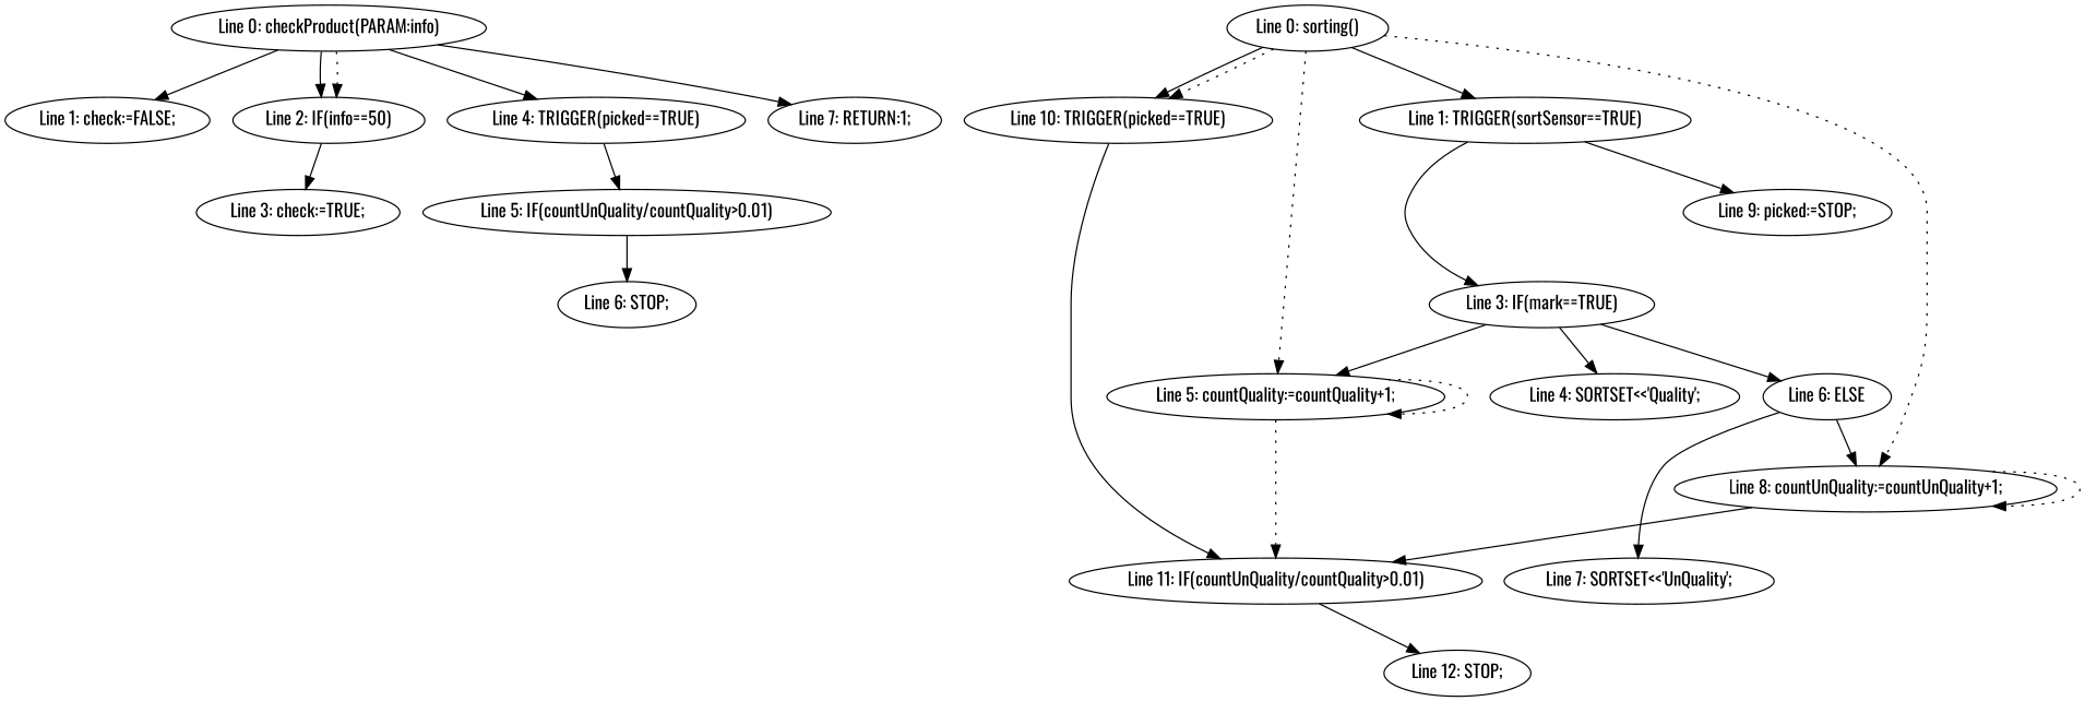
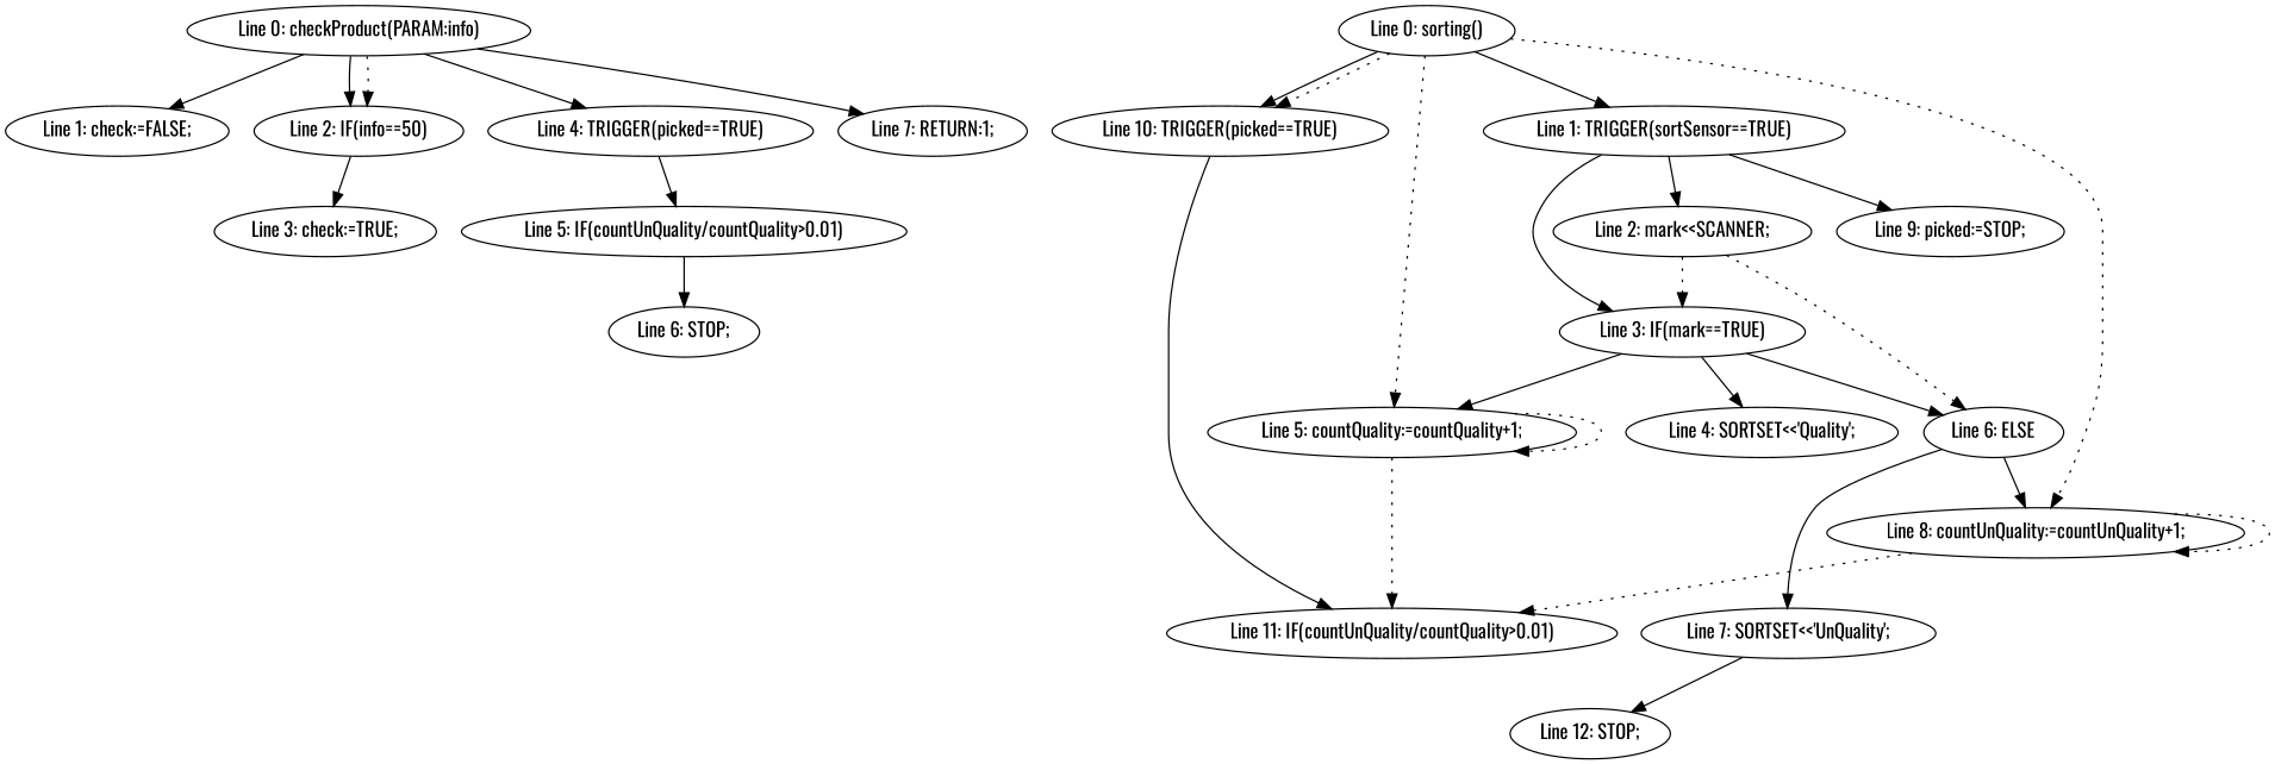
  digraph {
    fontname=Oswald
    node [fontname=Oswald]
    edge [fontname=Oswald]
    "Line 0: checkProduct(PARAM:info)"
    "Line 1: check:=FALSE;"
    "Line 2: IF(info==50)"
    "Line 4: TRIGGER(picked==TRUE)"
    "Line 7: RETURN:1;"
    "Line 3: check:=TRUE;"
    "Line 5: IF(countUnQuality/countQuality>0.01)"
    "Line 6: STOP;"
    "Line 0: sorting()"
    "Line 1: TRIGGER(sortSensor==TRUE)"
    "Line 10: TRIGGER(picked==TRUE)"
    "Line 5: countQuality:=countQuality+1;"
    "Line 8: countUnQuality:=countUnQuality+1;"
+   "Line 2: mark<<SCANNER;"
    "Line 3: IF(mark==TRUE)"
    n16 [label="Line 9: picked:=STOP;"]
    "Line 11: IF(countUnQuality/countQuality>0.01)"
    "Line 12: STOP;"
    "Line 6: ELSE"
    "Line 4: SORTSET<<'Quality';"
    "Line 7: SORTSET<<'UnQuality';"
    "Line 0: checkProduct(PARAM:info)" -> "Line 1: check:=FALSE;"
    "Line 0: checkProduct(PARAM:info)" -> "Line 2: IF(info==50)"
    "Line 0: checkProduct(PARAM:info)" -> "Line 2: IF(info==50)" [style=dotted]
    "Line 0: checkProduct(PARAM:info)" -> "Line 4: TRIGGER(picked==TRUE)"
    "Line 0: checkProduct(PARAM:info)" -> "Line 7: RETURN:1;"
    "Line 2: IF(info==50)" -> "Line 3: check:=TRUE;"
    "Line 4: TRIGGER(picked==TRUE)" -> "Line 5: IF(countUnQuality/countQuality>0.01)"
    "Line 5: IF(countUnQuality/countQuality>0.01)" -> "Line 6: STOP;"
    "Line 0: sorting()" -> "Line 1: TRIGGER(sortSensor==TRUE)"
    "Line 0: sorting()" -> "Line 10: TRIGGER(picked==TRUE)"
    "Line 0: sorting()" -> "Line 10: TRIGGER(picked==TRUE)" [style=dotted]
    "Line 0: sorting()" -> "Line 5: countQuality:=countQuality+1;" [style=dotted]
    "Line 0: sorting()" -> "Line 8: countUnQuality:=countUnQuality+1;" [style=dotted]
+   "Line 1: TRIGGER(sortSensor==TRUE)" -> "Line 2: mark<<SCANNER;"
    "Line 1: TRIGGER(sortSensor==TRUE)" -> "Line 3: IF(mark==TRUE)"
    "Line 1: TRIGGER(sortSensor==TRUE)" -> n16
    "Line 10: TRIGGER(picked==TRUE)" -> "Line 11: IF(countUnQuality/countQuality>0.01)"
    "Line 5: countQuality:=countQuality+1;" -> "Line 5: countQuality:=countQuality+1;" [style=dotted]
    "Line 5: countQuality:=countQuality+1;" -> "Line 11: IF(countUnQuality/countQuality>0.01)" [style=dotted]
    "Line 8: countUnQuality:=countUnQuality+1;" -> "Line 8: countUnQuality:=countUnQuality+1;" [style=dotted]
-   "Line 8: countUnQuality:=countUnQuality+1;" -> "Line 11: IF(countUnQuality/countQuality>0.01)" [style=solid]
+   "Line 8: countUnQuality:=countUnQuality+1;" -> "Line 11: IF(countUnQuality/countQuality>0.01)" [style=dotted]
+   "Line 2: mark<<SCANNER;" -> "Line 3: IF(mark==TRUE)" [style=dotted]
+   "Line 2: mark<<SCANNER;" -> "Line 6: ELSE" [style=dotted]
    "Line 3: IF(mark==TRUE)" -> "Line 5: countQuality:=countQuality+1;"
    "Line 3: IF(mark==TRUE)" -> "Line 6: ELSE"
    "Line 3: IF(mark==TRUE)" -> "Line 4: SORTSET<<'Quality';"
-   "Line 11: IF(countUnQuality/countQuality>0.01)" -> "Line 12: STOP;"
+   "Line 7: SORTSET<<'UnQuality';" -> "Line 12: STOP;"
    "Line 6: ELSE" -> "Line 8: countUnQuality:=countUnQuality+1;"
    "Line 6: ELSE" -> "Line 7: SORTSET<<'UnQuality';"
  }
